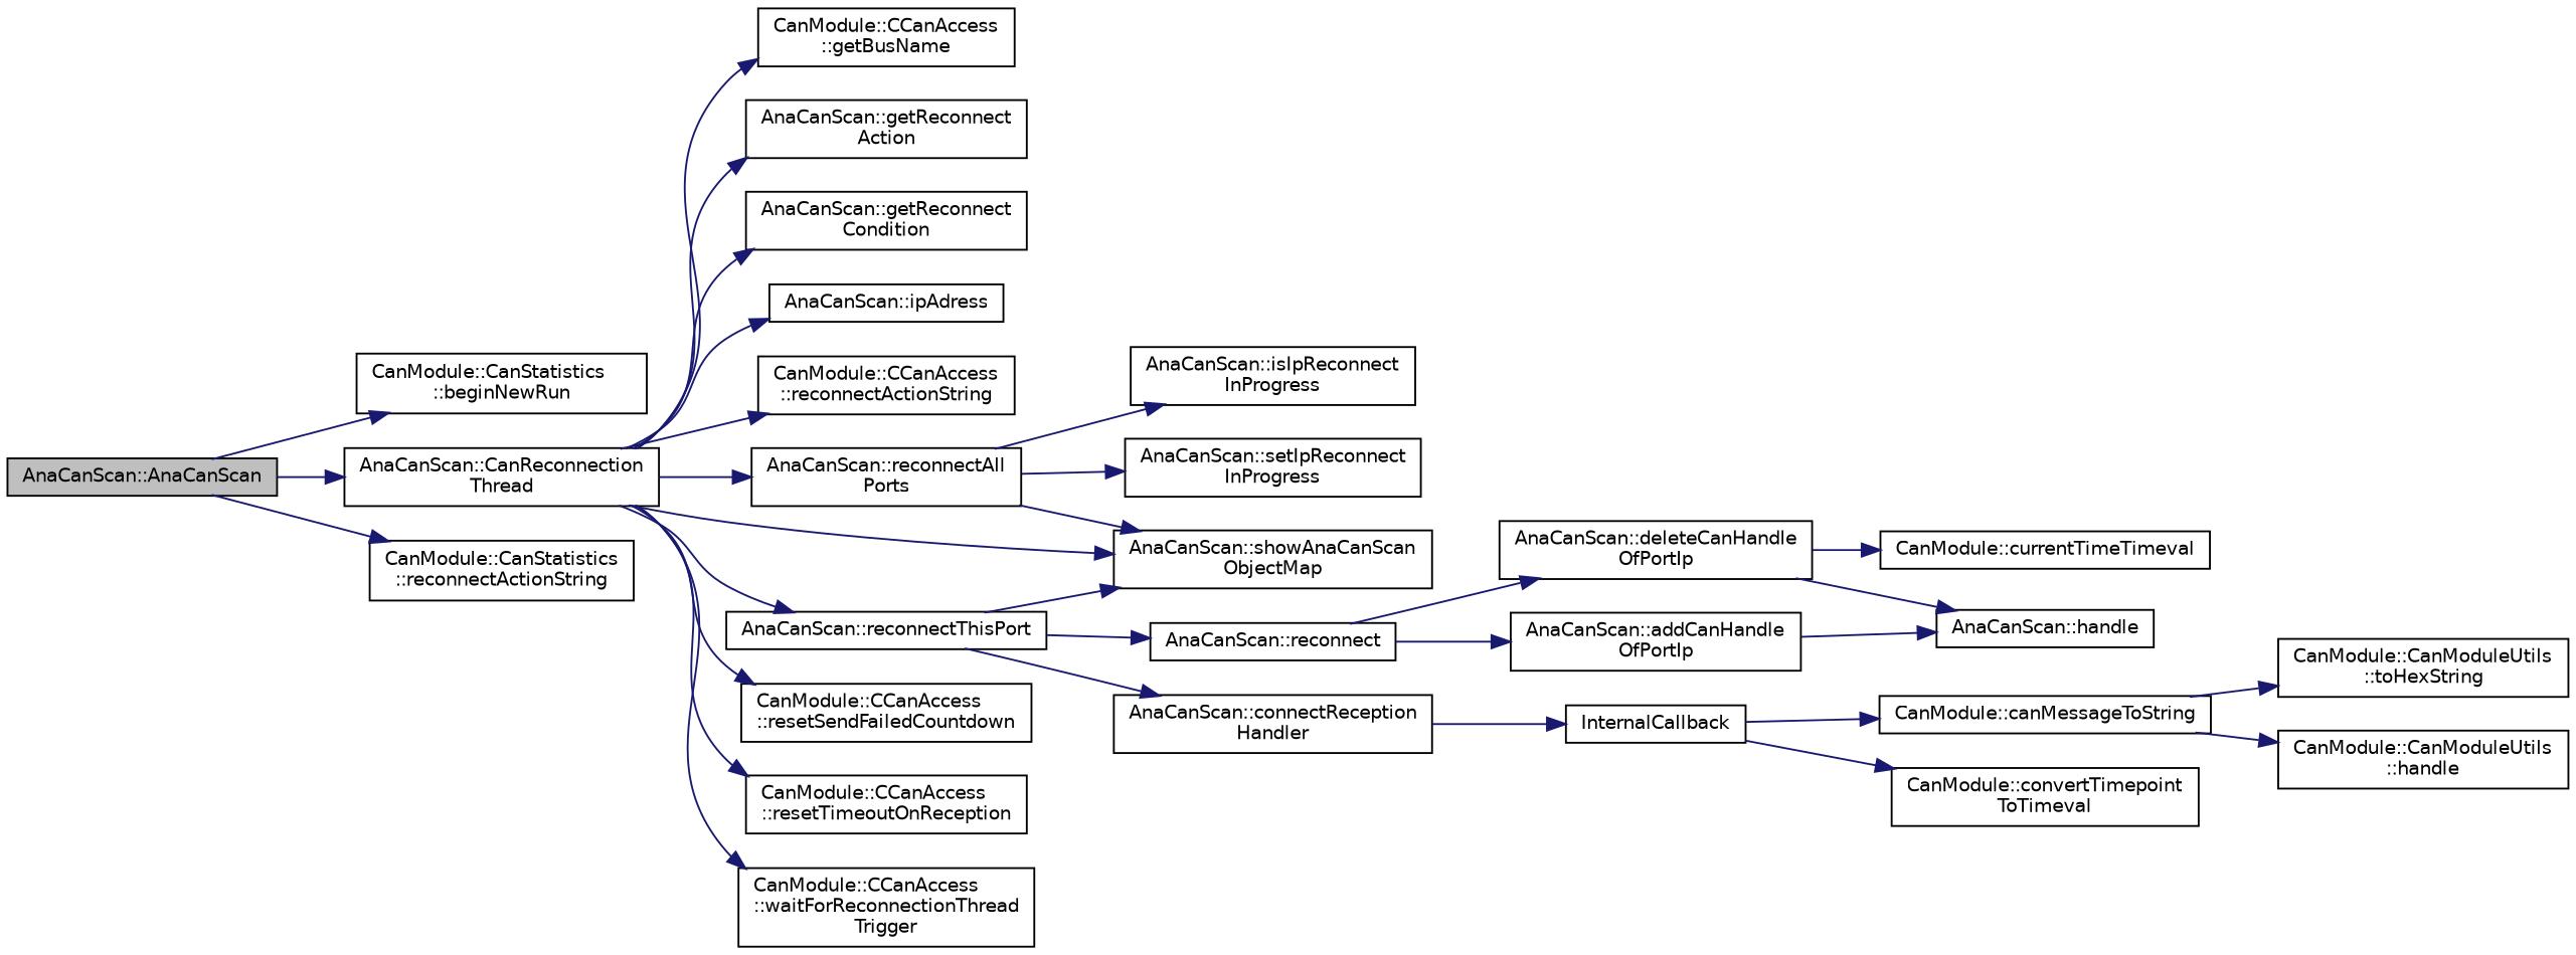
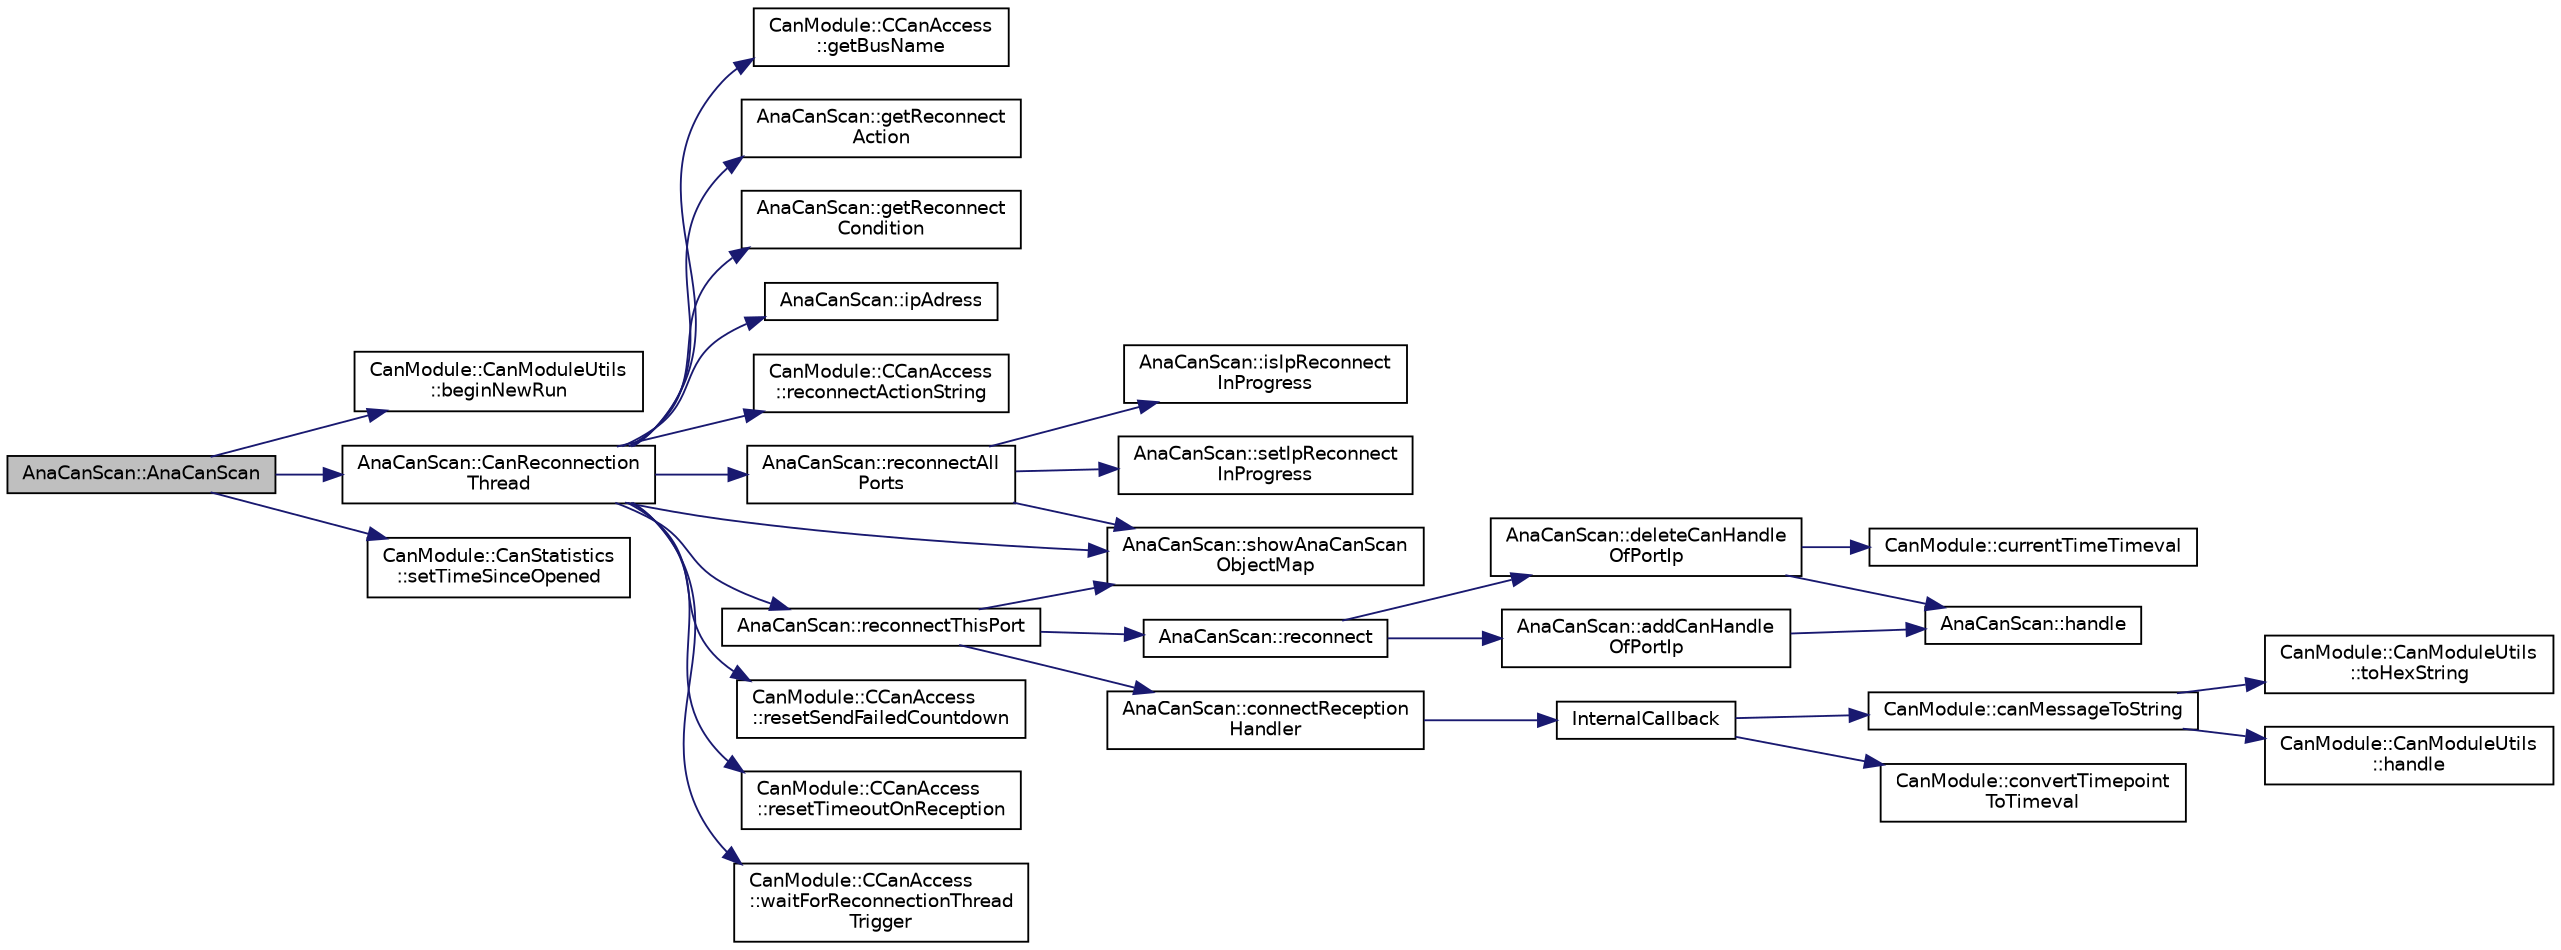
  digraph {
    rankdir=LR
    node [color=black fillcolor=white fontname=Helvetica fontsize=10 shape=record style=filled]
    edge [color=midnightblue fontname=Helvetica fontsize=10 labelfontname=Helvetica labelfontsize=10 style=solid]
    n1 [fillcolor=grey75 fontcolor=black height=0.2 label="AnaCanScan::AnaCanScan" width=0.4]
-   n2 [height=0.2 label="CanModule::CanStatistics\l::beginNewRun" width=0.4]
+   n2 [height=0.2 label="CanModule::CanModuleUtils\l::beginNewRun" width=0.4]
    n3 [height=0.2 label="AnaCanScan::CanReconnection\lThread" width=0.4]
-   n4 [height=0.2 label="CanModule::CanStatistics\l::reconnectActionString" width=0.4]
+   n4 [height=0.2 label="CanModule::CanStatistics\l::setTimeSinceOpened" width=0.4]
    n5 [height=0.2 label="CanModule::CCanAccess\l::getBusName" width=0.4]
    n6 [height=0.2 label="AnaCanScan::getReconnect\lAction" width=0.4]
    n7 [height=0.2 label="AnaCanScan::getReconnect\lCondition" width=0.4]
    n8 [height=0.2 label="AnaCanScan::ipAdress" width=0.4]
    n9 [height=0.2 label="CanModule::CCanAccess\l::reconnectActionString" width=0.4]
    n10 [height=0.2 label="AnaCanScan::reconnectAll\lPorts" width=0.4]
    n11 [height=0.2 label="AnaCanScan::showAnaCanScan\lObjectMap" width=0.4]
    n12 [height=0.2 label="AnaCanScan::reconnectThisPort" width=0.4]
    n13 [height=0.2 label="CanModule::CCanAccess\l::resetSendFailedCountdown" width=0.4]
    n14 [height=0.2 label="CanModule::CCanAccess\l::resetTimeoutOnReception" width=0.4]
    n15 [height=0.2 label="CanModule::CCanAccess\l::waitForReconnectionThread\lTrigger" width=0.4]
    n16 [height=0.2 label="AnaCanScan::isIpReconnect\lInProgress" width=0.4]
    n17 [height=0.2 label="AnaCanScan::setIpReconnect\lInProgress" width=0.4]
    n18 [height=0.2 label="AnaCanScan::connectReception\lHandler" width=0.4]
    n19 [height=0.2 label="AnaCanScan::reconnect" width=0.4]
    n20 [height=0.2 label=InternalCallback width=0.4]
    n21 [height=0.2 label="AnaCanScan::addCanHandle\lOfPortIp" width=0.4]
    n22 [height=0.2 label="AnaCanScan::deleteCanHandle\lOfPortIp" width=0.4]
    n23 [height=0.2 label="CanModule::canMessageToString" width=0.4]
    n24 [height=0.2 label="CanModule::convertTimepoint\lToTimeval" width=0.4]
    n25 [height=0.2 label="CanModule::CanModuleUtils\l::toHexString" width=0.4]
    n26 [height=0.2 label="CanModule::CanModuleUtils\l::handle" width=0.4]
    n27 [height=0.2 label="CanModule::currentTimeTimeval" width=0.4]
    n28 [height=0.2 label="AnaCanScan::handle" width=0.4]
    n1 -> n2
    n1 -> n3
    n1 -> n4
    n3 -> n5
    n3 -> n6
    n3 -> n7
    n3 -> n8
    n3 -> n9
    n3 -> n10
    n3 -> n11
    n3 -> n12
    n3 -> n13
    n3 -> n14
    n3 -> n15
    n10 -> n11
    n10 -> n16
    n10 -> n17
    n12 -> n11
    n12 -> n18
    n12 -> n19
    n18 -> n20
    n19 -> n21
    n19 -> n22
    n20 -> n23
    n20 -> n24
    n21 -> n28
    n22 -> n27
    n22 -> n28
    n23 -> n25
    n23 -> n26
  }
